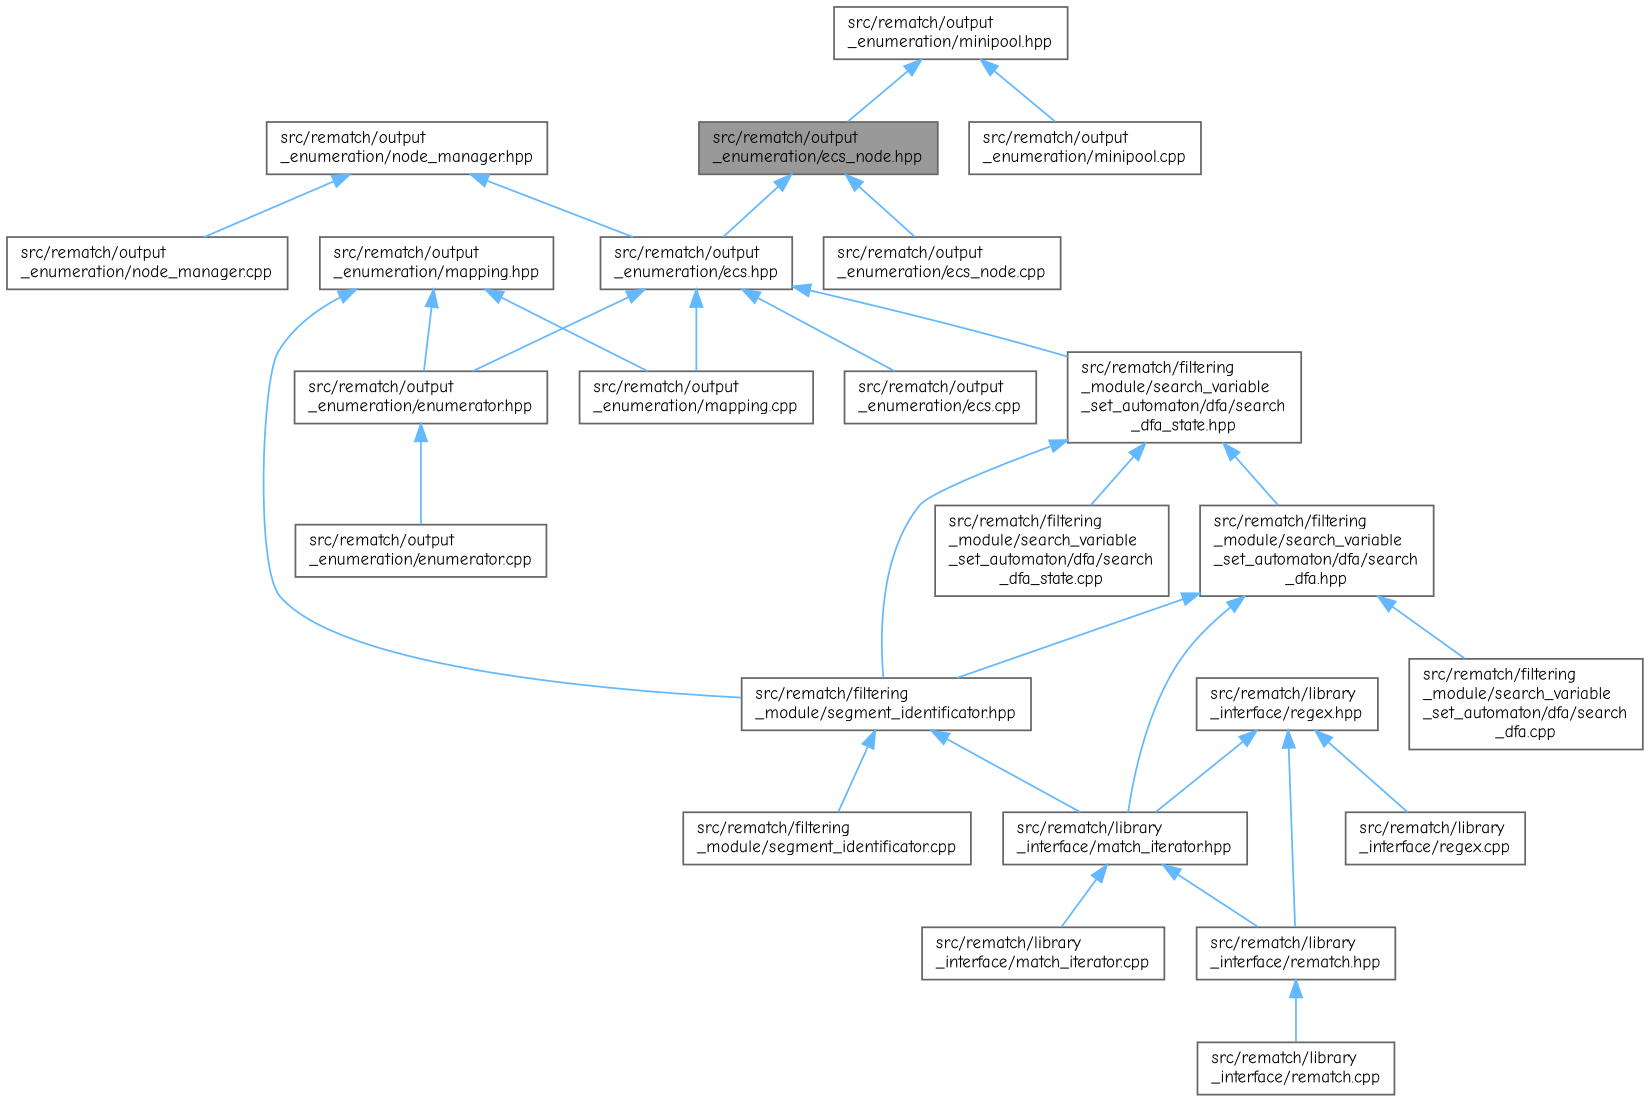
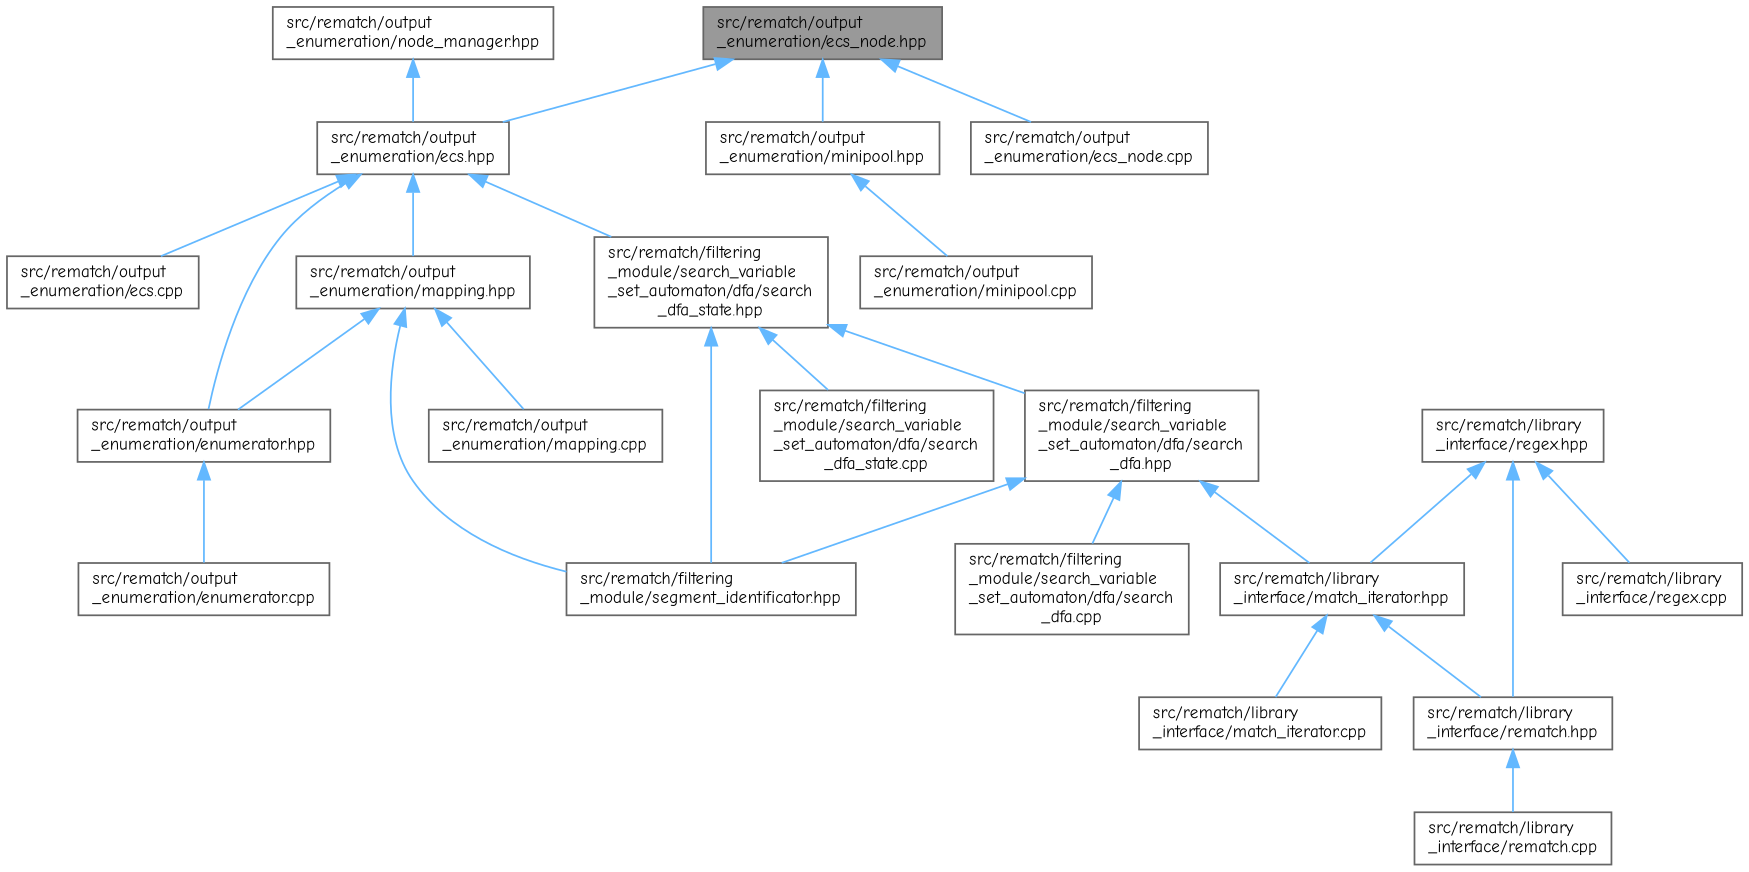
  digraph {
    fontname="Comic Neue"
    node [color=grey40 fillcolor=white fontname="Comic Neue" fontsize=10 shape=box style=filled]
    edge [color=steelblue1 dir=back fontname="Comic Neue" fontsize=10 labelfontname=Helvetica labelfontsize=10 style=solid]
    n1 [color=gray40 fillcolor=grey60 fontcolor=black height=0.2 label="src/rematch/output\l_enumeration/ecs_node.hpp" width=0.4]
    n2 [height=0.2 label="src/rematch/output\l_enumeration/ecs.hpp" width=0.4]
    n3 [height=0.2 label="src/rematch/output\l_enumeration/ecs_node.cpp" width=0.4]
    n4 [height=0.2 label="src/rematch/output\l_enumeration/minipool.hpp" width=0.4]
    n5 [height=0.2 label="src/rematch/filtering\l_module/search_variable\l_set_automaton/dfa/search\l_dfa_state.hpp" width=0.4]
    n6 [height=0.2 label="src/rematch/output\l_enumeration/ecs.cpp" width=0.4]
    n7 [height=0.2 label="src/rematch/output\l_enumeration/enumerator.hpp" width=0.4]
    n8 [height=0.2 label="src/rematch/output\l_enumeration/mapping.hpp" width=0.4]
    n9 [height=0.2 label="src/rematch/output\l_enumeration/minipool.cpp" width=0.4]
    n10 [height=0.2 label="src/rematch/filtering\l_module/search_variable\l_set_automaton/dfa/search\l_dfa.hpp" width=0.4]
    n11 [height=0.2 label="src/rematch/filtering\l_module/segment_identificator.hpp" width=0.4]
    n12 [height=0.2 label="src/rematch/filtering\l_module/search_variable\l_set_automaton/dfa/search\l_dfa_state.cpp" width=0.4]
    n13 [height=0.2 label="src/rematch/output\l_enumeration/enumerator.cpp" width=0.4]
    n14 [height=0.2 label="src/rematch/output\l_enumeration/mapping.cpp" width=0.4]
    n15 [height=0.2 label="src/rematch/filtering\l_module/search_variable\l_set_automaton/dfa/search\l_dfa.cpp" width=0.4]
    n16 [height=0.2 label="src/rematch/library\l_interface/match_iterator.hpp" width=0.4]
-   n17 [height=0.2 label="src/rematch/filtering\l_module/segment_identificator.cpp" width=0.4]
    n18 [height=0.2 label="src/rematch/library\l_interface/match_iterator.cpp" width=0.4]
    n19 [height=0.2 label="src/rematch/library\l_interface/rematch.hpp" width=0.4]
    n20 [height=0.2 label="src/rematch/library\l_interface/regex.hpp" width=0.4]
    n21 [height=0.2 label="src/rematch/library\l_interface/regex.cpp" width=0.4]
    n22 [height=0.2 label="src/rematch/library\l_interface/rematch.cpp" width=0.4]
    n23 [height=0.2 label="src/rematch/output\l_enumeration/node_manager.hpp" width=0.4]
-   n24 [height=0.2 label="src/rematch/output\l_enumeration/node_manager.cpp" width=0.4]
    n1 -> n2
    n1 -> n3
-   n4 -> n1
+   n1 -> n4
    n2 -> n5
    n2 -> n6
    n2 -> n7
-   n2 -> n14
+   n2 -> n8
    n4 -> n9
    n5 -> n10
    n5 -> n11
    n5 -> n12
    n7 -> n13
    n8 -> n7
    n8 -> n11
    n8 -> n14
    n10 -> n11
    n10 -> n15
    n10 -> n16
-   n11 -> n16
-   n11 -> n17
    n16 -> n18
    n16 -> n19
    n19 -> n22
    n20 -> n16
    n20 -> n19
    n20 -> n21
    n23 -> n2
-   n23 -> n24
  }
